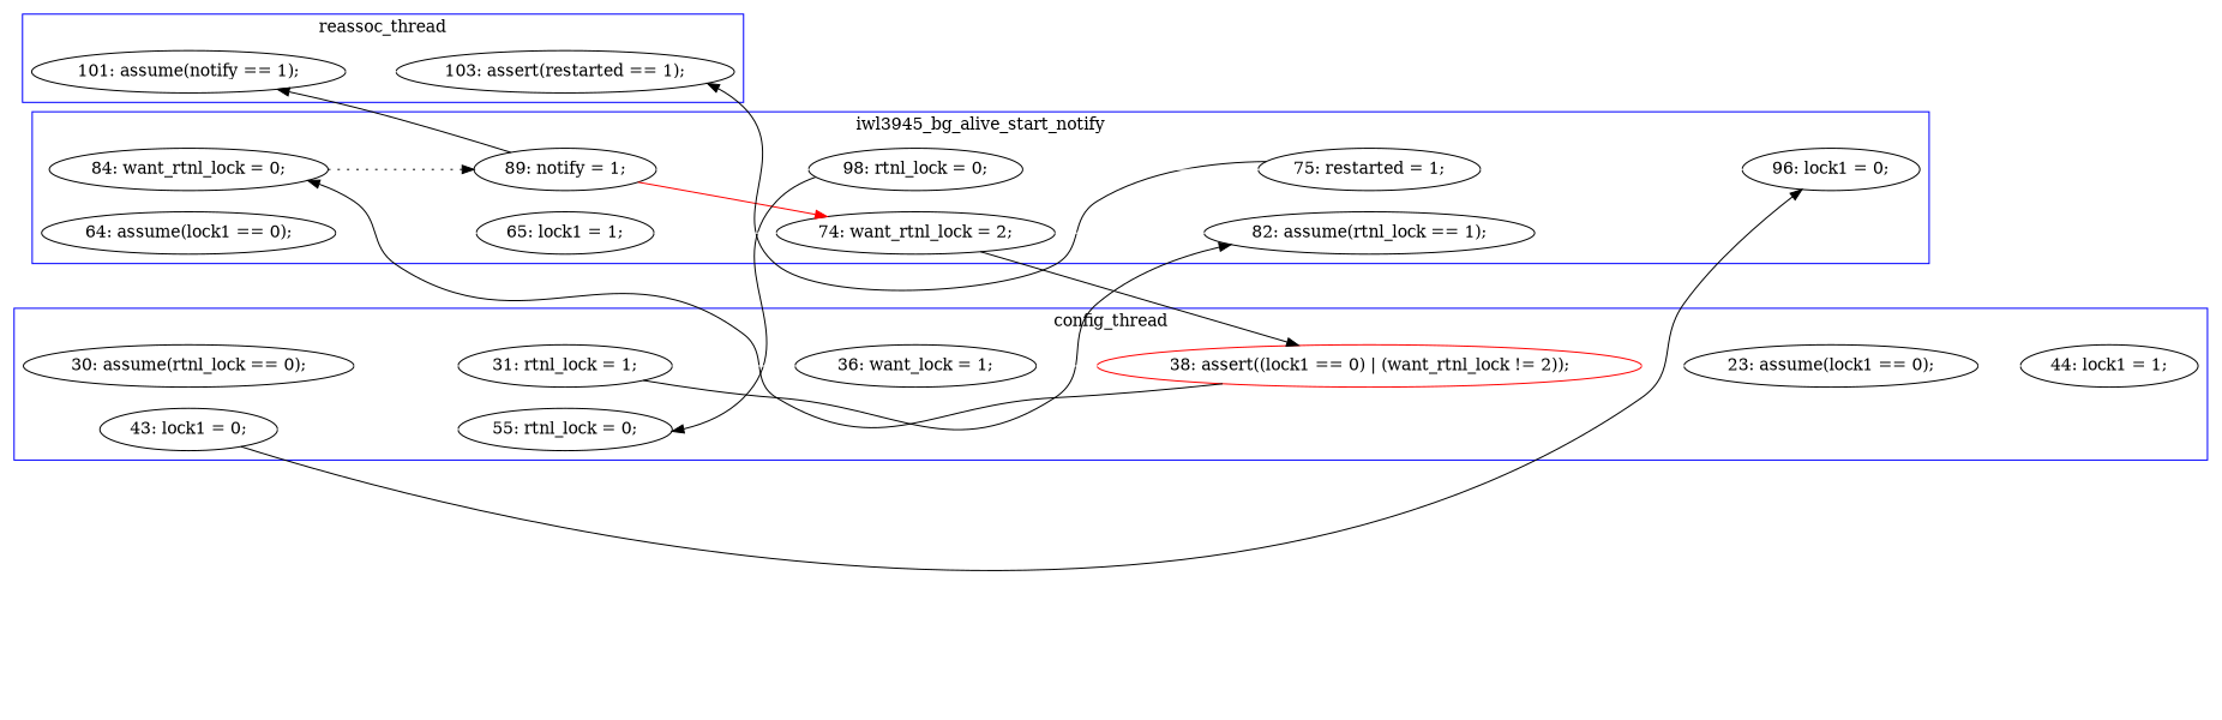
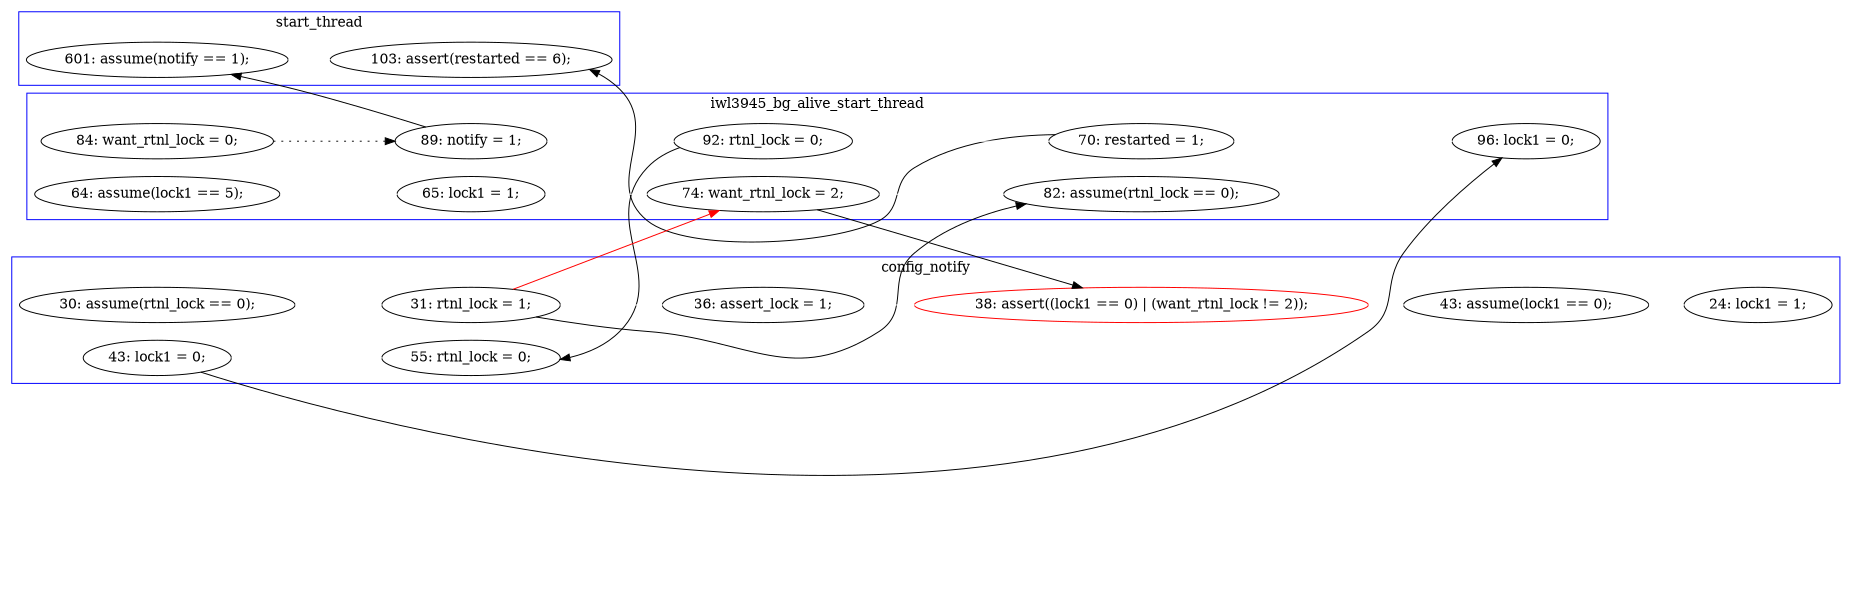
  digraph {
    fontname="DejaVu Serif"
    rankdir=LR
    node [fontname="DejaVu Serif"]
    edge [color=white fontname="DejaVu Serif" style=solid]
-   n1 [label="101: assume(notify == 1);"]
-   n2 [label="103: assert(restarted == 1);"]
+   n1 [label="601: assume(notify == 1);"]
+   n2 [label="103: assert(restarted == 6);"]
    n3 [label="89: notify = 1;"]
-   n4 [label="75: restarted = 1;"]
+   n4 [label="70: restarted = 1;"]
    n5 [label="96: lock1 = 0;"]
-   n6 [label="98: rtnl_lock = 0;"]
+   n6 [label="92: rtnl_lock = 0;"]
    n7 [label="84: want_rtnl_lock = 0;"]
    n8 [label="74: want_rtnl_lock = 2;"]
-   n9 [label="64: assume(lock1 == 0);"]
+   n9 [label="64: assume(lock1 == 5);"]
    n10 [label="65: lock1 = 1;"]
-   n11 [label="82: assume(rtnl_lock == 1);"]
+   n11 [label="82: assume(rtnl_lock == 0);"]
    n12 [label="55: rtnl_lock = 0;"]
    n13 [color=red label="38: assert((lock1 == 0) | (want_rtnl_lock != 2));"]
-   n14 [label="23: assume(lock1 == 0);"]
+   n14 [label="43: assume(lock1 == 0);"]
    n15 [label="30: assume(rtnl_lock == 0);"]
    n16 [label="31: rtnl_lock = 1;"]
-   n17 [label="36: want_lock = 1;"]
-   n18 [label="44: lock1 = 1;"]
+   n17 [label="36: assert_lock = 1;"]
+   n18 [label="24: lock1 = 1;"]
    n19 [label="43: lock1 = 0;"]
    subgraph cluster_1 {
      color=blue
-     label=reassoc_thread
+     label=start_thread
      n1
      n2
    }
    subgraph cluster_2 {
      color=blue
-     label=iwl3945_bg_alive_start_notify
+     label=iwl3945_bg_alive_start_thread
      n3
      n4
      n5
      n6
      n7
      n8
      n9
      n10
      n11
    }
    subgraph cluster_3 {
      color=blue
-     label=config_thread
+     label=config_notify
      n12
      n13
      n14
      n15
      n16
      n17
      n18
      n19
    }
    n1 -> n2
    n3 -> n1 [color=black constraint=false]
    n3 -> n6
-   n3 -> n8 [color=red constraint=false]
+   n16 -> n8 [color=red constraint=false]
    n4 -> n2 [color=black constraint=false]
    n4 -> n5
    n6 -> n4
    n6 -> n12 [color=black constraint=false]
    n7 -> n3 [color=black style=dotted]
    n8 -> n11
    n8 -> n13 [color=black constraint=false]
    n9 -> n10
    n10 -> n8
-   n13 -> n7 [color=black constraint=false]
    n13 -> n14
    n14 -> n18
    n15 -> n16
    n16 -> n11 [color=black constraint=false]
    n16 -> n17
    n17 -> n13
    n19 -> n5 [color=black constraint=false]
    n19 -> n12
  }
